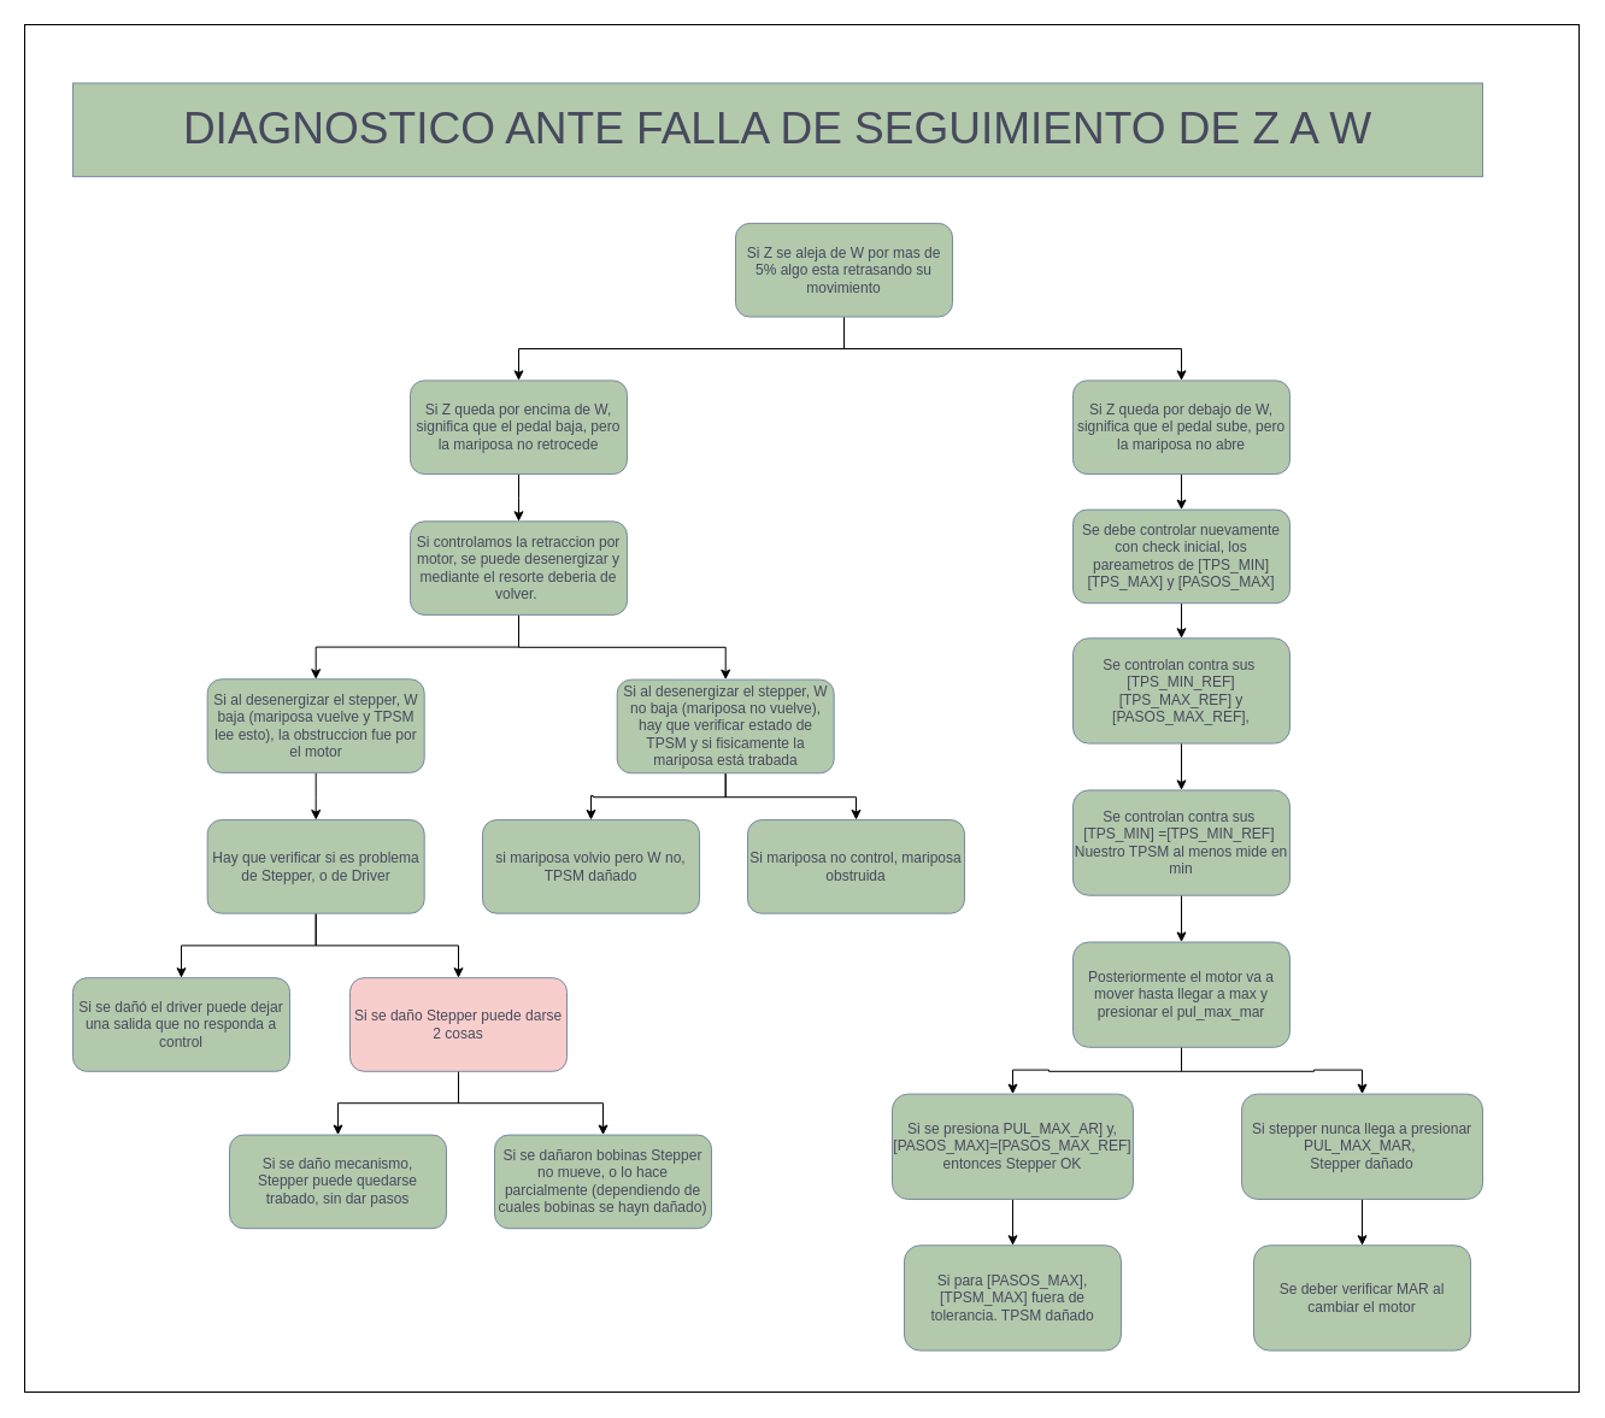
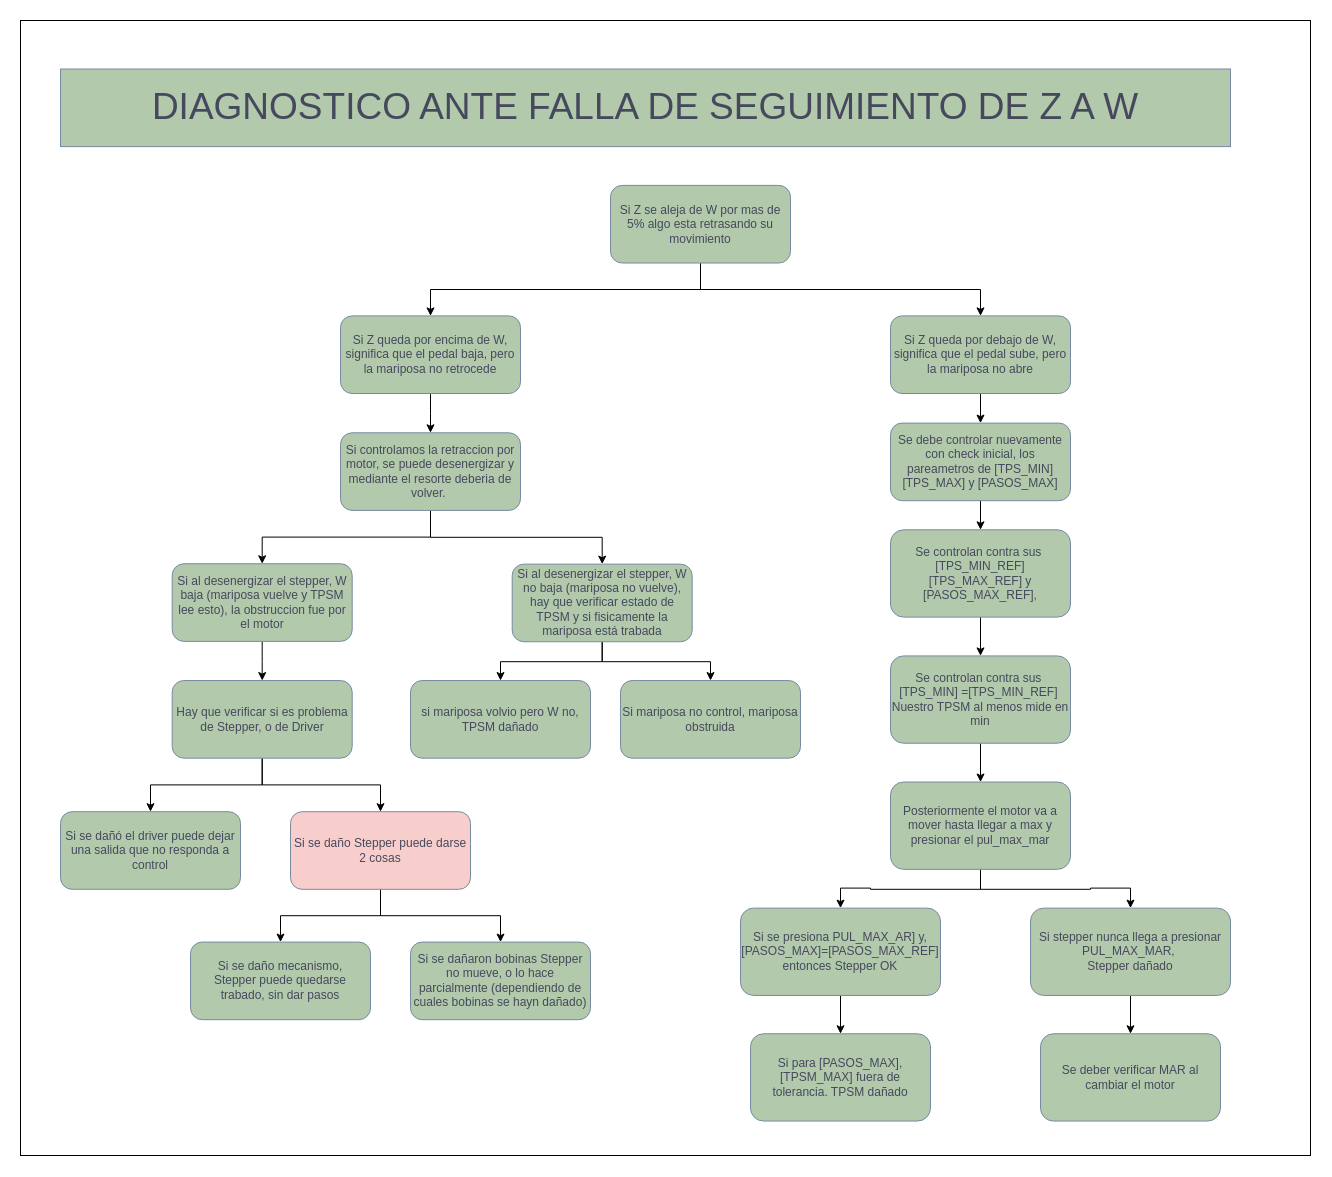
  <mxCell id="0" />
  <mxCell id="1" parent="0" />
  <mxCell id="2" value="" style="group" connectable="0" vertex="1" parent="1"><mxGeometry x="20" y="20" width="1290" height="1135" as="geometry" /></mxCell>
  <mxCell id="3" value="" style="edgeStyle=orthogonalEdgeStyle;rounded=0;orthogonalLoop=1;jettySize=auto;html=1;exitX=0.5;exitY=1;exitDx=0;exitDy=0;" edge="1" parent="2" source="5" target="10"><mxGeometry relative="1" as="geometry" /></mxCell>
  <mxCell id="4" style="edgeStyle=orthogonalEdgeStyle;rounded=0;orthogonalLoop=1;jettySize=auto;html=1;entryX=0.5;entryY=0;entryDx=0;entryDy=0;exitX=0.5;exitY=1;exitDx=0;exitDy=0;" edge="1" parent="2" source="5" target="12"><mxGeometry relative="1" as="geometry" /></mxCell>
  <mxCell id="5" value="Si Z se aleja de W por mas de 5% algo esta retrasando su movimiento" style="rounded=1;whiteSpace=wrap;html=1;strokeColor=#788AA3;fontColor=#46495D;fillColor=#B2C9AB;movable=1;resizable=1;rotatable=1;deletable=1;editable=1;locked=0;connectable=1;" vertex="1" parent="2"><mxGeometry x="590" y="164.915" width="180" height="77.607" as="geometry" /></mxCell>
  <mxCell id="6" style="edgeStyle=orthogonalEdgeStyle;rounded=0;orthogonalLoop=1;jettySize=auto;html=1;entryX=0.5;entryY=0;entryDx=0;entryDy=0;" edge="1" parent="2" source="8" target="15"><mxGeometry relative="1" as="geometry" /></mxCell>
  <mxCell id="7" style="edgeStyle=orthogonalEdgeStyle;rounded=0;orthogonalLoop=1;jettySize=auto;html=1;entryX=0.5;entryY=0;entryDx=0;entryDy=0;exitX=0.5;exitY=1;exitDx=0;exitDy=0;" edge="1" parent="2" source="8" target="18"><mxGeometry relative="1" as="geometry" /></mxCell>
  <mxCell id="8" value="Si controlamos la retraccion por motor, se puede desenergizar y mediante el resorte deberia de volver.&amp;nbsp;" style="rounded=1;whiteSpace=wrap;html=1;strokeColor=#788AA3;fontColor=#46495D;fillColor=#B2C9AB;movable=1;resizable=1;rotatable=1;deletable=1;editable=1;locked=0;connectable=1;" vertex="1" parent="2"><mxGeometry x="320" y="412.286" width="180" height="77.607" as="geometry" /></mxCell>
  <mxCell id="9" value="" style="edgeStyle=orthogonalEdgeStyle;rounded=0;orthogonalLoop=1;jettySize=auto;html=1;" edge="1" parent="2" source="10" target="8"><mxGeometry relative="1" as="geometry" /></mxCell>
  <mxCell id="10" value="Si Z queda por encima de W, significa que el pedal baja, pero la mariposa no retrocede" style="rounded=1;whiteSpace=wrap;html=1;strokeColor=#788AA3;fontColor=#46495D;fillColor=#B2C9AB;movable=1;resizable=1;rotatable=1;deletable=1;editable=1;locked=0;connectable=1;" vertex="1" parent="2"><mxGeometry x="320" y="295.391" width="180" height="77.607" as="geometry" /></mxCell>
  <mxCell id="11" value="" style="edgeStyle=orthogonalEdgeStyle;rounded=0;orthogonalLoop=1;jettySize=auto;html=1;" edge="1" parent="2" source="12" target="21"><mxGeometry relative="1" as="geometry" /></mxCell>
  <mxCell id="12" value="Si Z queda por debajo de W, significa que el pedal sube, pero la mariposa no abre" style="rounded=1;whiteSpace=wrap;html=1;strokeColor=#788AA3;fontColor=#46495D;fillColor=#B2C9AB;movable=1;resizable=1;rotatable=1;deletable=1;editable=1;locked=0;connectable=1;" vertex="1" parent="2"><mxGeometry x="870" y="295.391" width="180" height="77.607" as="geometry" /></mxCell>
- <mxCell id="13" value="si mariposa volvio pero W no, TPSM dañado" style="rounded=1;whiteSpace=wrap;html=1;strokeColor=#788AA3;fontColor=#46495D;fillColor=#B2C9AB;movable=1;resizable=1;rotatable=1;deletable=1;editable=1;locked=0;connectable=1;" vertex="1" parent="2"><mxGeometry x="380" y="660.046" width="180" height="77.607" as="geometry" /></mxCell>
+ <mxCell id="13" value="si mariposa volvio pero W no, TPSM dañado" style="rounded=1;whiteSpace=wrap;html=1;strokeColor=#788AA3;fontColor=#46495D;fillColor=#B2C9AB;movable=1;resizable=1;rotatable=1;deletable=1;editable=1;locked=0;connectable=1;" vertex="1" parent="2"><mxGeometry x="390" y="660.046" width="180" height="77.607" as="geometry" /></mxCell>
  <mxCell id="14" value="" style="edgeStyle=orthogonalEdgeStyle;rounded=0;orthogonalLoop=1;jettySize=auto;html=1;" edge="1" parent="2" source="15" target="38"><mxGeometry relative="1" as="geometry" /></mxCell>
  <mxCell id="15" value="Si al desenergizar el stepper, W baja (mariposa vuelve y TPSM lee esto), la obstruccion fue por el motor" style="rounded=1;whiteSpace=wrap;html=1;strokeColor=#788AA3;fontColor=#46495D;fillColor=#B2C9AB;movable=1;resizable=1;rotatable=1;deletable=1;editable=1;locked=0;connectable=1;" vertex="1" parent="2"><mxGeometry x="151.69" y="543.248" width="180" height="77.607" as="geometry" /></mxCell>
  <mxCell id="16" style="edgeStyle=orthogonalEdgeStyle;rounded=0;orthogonalLoop=1;jettySize=auto;html=1;entryX=0.5;entryY=0;entryDx=0;entryDy=0;" edge="1" parent="2" source="18" target="13"><mxGeometry relative="1" as="geometry" /></mxCell>
  <mxCell id="17" style="edgeStyle=orthogonalEdgeStyle;rounded=0;orthogonalLoop=1;jettySize=auto;html=1;entryX=0.5;entryY=0;entryDx=0;entryDy=0;" edge="1" parent="2" source="18" target="19"><mxGeometry relative="1" as="geometry" /></mxCell>
  <mxCell id="18" value="Si al desenergizar el stepper, W no baja (mariposa no vuelve), hay que verificar estado de TPSM y si fisicamente la mariposa está trabada" style="rounded=1;whiteSpace=wrap;html=1;strokeColor=#788AA3;fontColor=#46495D;fillColor=#B2C9AB;movable=1;resizable=1;rotatable=1;deletable=1;editable=1;locked=0;connectable=1;" vertex="1" parent="2"><mxGeometry x="491.69" y="543.636" width="180" height="77.607" as="geometry" /></mxCell>
  <mxCell id="19" value="Si mariposa no control, mariposa obstruida" style="rounded=1;whiteSpace=wrap;html=1;strokeColor=#788AA3;fontColor=#46495D;fillColor=#B2C9AB;movable=1;resizable=1;rotatable=1;deletable=1;editable=1;locked=0;connectable=1;" vertex="1" parent="2"><mxGeometry x="600" y="660.046" width="180" height="77.607" as="geometry" /></mxCell>
  <mxCell id="20" value="" style="edgeStyle=orthogonalEdgeStyle;rounded=0;orthogonalLoop=1;jettySize=auto;html=1;" edge="1" parent="2" source="21" target="23"><mxGeometry relative="1" as="geometry" /></mxCell>
  <mxCell id="21" value="Se debe controlar nuevamente con check inicial, los pareametros de [TPS_MIN] [TPS_MAX] y [PASOS_MAX]" style="rounded=1;whiteSpace=wrap;html=1;strokeColor=#788AA3;fontColor=#46495D;fillColor=#B2C9AB;movable=1;resizable=1;rotatable=1;deletable=1;editable=1;locked=0;connectable=1;" vertex="1" parent="2"><mxGeometry x="870" y="402.585" width="180" height="77.607" as="geometry" /></mxCell>
  <mxCell id="22" value="" style="edgeStyle=orthogonalEdgeStyle;rounded=0;orthogonalLoop=1;jettySize=auto;html=1;" edge="1" parent="2" source="23" target="26"><mxGeometry relative="1" as="geometry" /></mxCell>
  <mxCell id="23" value="Se controlan contra sus&amp;nbsp; [TPS_MIN_REF] [TPS_MAX_REF] y [PASOS_MAX_REF]," style="rounded=1;whiteSpace=wrap;html=1;strokeColor=#788AA3;fontColor=#46495D;fillColor=#B2C9AB;movable=1;resizable=1;rotatable=1;deletable=1;editable=1;locked=0;connectable=1;" vertex="1" parent="2"><mxGeometry x="870" y="509.295" width="180" height="87.308" as="geometry" /></mxCell>
  <mxCell id="24" value="&lt;font style=&quot;font-size: 37px;&quot;&gt;DIAGNOSTICO ANTE FALLA DE SEGUIMIENTO DE Z A W&lt;/font&gt;" style="whiteSpace=wrap;html=1;strokeColor=#788AA3;fontColor=#46495D;fillColor=#B2C9AB;movable=1;resizable=1;rotatable=1;deletable=1;editable=1;locked=0;connectable=1;rounded=0;" vertex="1" parent="2"><mxGeometry x="40" y="48.504" width="1170" height="77.607" as="geometry" /></mxCell>
  <mxCell id="25" value="" style="edgeStyle=orthogonalEdgeStyle;rounded=0;orthogonalLoop=1;jettySize=auto;html=1;" edge="1" parent="2" source="26" target="31"><mxGeometry relative="1" as="geometry" /></mxCell>
  <mxCell id="26" value="Se controlan contra sus&amp;nbsp; [TPS_MIN] =[TPS_MIN_REF]&amp;nbsp;&lt;br&gt;Nuestro TPSM al menos mide en min" style="rounded=1;whiteSpace=wrap;html=1;strokeColor=#788AA3;fontColor=#46495D;fillColor=#B2C9AB;movable=1;resizable=1;rotatable=1;deletable=1;editable=1;locked=0;connectable=1;" vertex="1" parent="2"><mxGeometry x="870" y="635.406" width="180" height="87.308" as="geometry" /></mxCell>
  <mxCell id="27" value="" style="edgeStyle=orthogonalEdgeStyle;rounded=0;orthogonalLoop=1;jettySize=auto;html=1;" edge="1" parent="2" source="28" target="33"><mxGeometry relative="1" as="geometry" /></mxCell>
  <mxCell id="28" value="Si se presiona PUL_MAX_AR] y,&lt;br&gt;[PASOS_MAX]=[PASOS_MAX_REF]&lt;br&gt;entonces Stepper OK" style="rounded=1;whiteSpace=wrap;html=1;strokeColor=#788AA3;fontColor=#46495D;fillColor=#B2C9AB;movable=1;resizable=1;rotatable=1;deletable=1;editable=1;locked=0;connectable=1;" vertex="1" parent="2"><mxGeometry x="720" y="887.628" width="200" height="87.308" as="geometry" /></mxCell>
  <mxCell id="29" style="edgeStyle=orthogonalEdgeStyle;rounded=0;orthogonalLoop=1;jettySize=auto;html=1;entryX=0.5;entryY=0;entryDx=0;entryDy=0;" edge="1" parent="2" source="31" target="28"><mxGeometry relative="1" as="geometry" /></mxCell>
  <mxCell id="30" style="edgeStyle=orthogonalEdgeStyle;rounded=0;orthogonalLoop=1;jettySize=auto;html=1;entryX=0.5;entryY=0;entryDx=0;entryDy=0;" edge="1" parent="2" source="31" target="35"><mxGeometry relative="1" as="geometry" /></mxCell>
  <mxCell id="31" value="Posteriormente el motor va a mover hasta llegar a max y presionar el pul_max_mar" style="rounded=1;whiteSpace=wrap;html=1;strokeColor=#788AA3;fontColor=#46495D;fillColor=#B2C9AB;movable=1;resizable=1;rotatable=1;deletable=1;editable=1;locked=0;connectable=1;" vertex="1" parent="2"><mxGeometry x="870" y="761.517" width="180" height="87.308" as="geometry" /></mxCell>
  <mxCell id="32" value="Se deber verificar MAR al cambiar el motor" style="rounded=1;whiteSpace=wrap;html=1;strokeColor=#788AA3;fontColor=#46495D;fillColor=#B2C9AB;movable=1;resizable=1;rotatable=1;deletable=1;editable=1;locked=0;connectable=1;" vertex="1" parent="2"><mxGeometry x="1020" y="1013.254" width="180" height="87.308" as="geometry" /></mxCell>
  <mxCell id="33" value="Si para&amp;nbsp;&lt;span style=&quot;color: rgba(0, 0, 0, 0); font-family: monospace; font-size: 0px; text-align: start; text-wrap-mode: nowrap;&quot;&gt;%3CmxGraphModel%3E%3Croot%3E%3CmxCell%20id%3D%220%22%2F%3E%3CmxCell%20id%3D%221%22%20parent%3D%220%22%2F%3E%3CmxCell%20id%3D%222%22%20value%3D%22Se%20controlan%20contra%20sus%26amp%3Bnbsp%3B%20%5BTPS_MIN_REF%5D%20%5BTPS_MAX_REF%5D%20y%20%5BPASOS_MAX_REF%5D%2C%22%20style%3D%22rounded%3D1%3BwhiteSpace%3Dwrap%3Bhtml%3D1%3BstrokeColor%3D%23788AA3%3BfontColor%3D%2346495D%3BfillColor%3D%23B2C9AB%3Bmovable%3D1%3Bresizable%3D1%3Brotatable%3D1%3Bdeletable%3D1%3Beditable%3D1%3Blocked%3D0%3Bconnectable%3D1%3B%22%20vertex%3D%221%22%20parent%3D%221%22%3E%3CmxGeometry%20x%3D%22970%22%20y%3D%226660%22%20width%3D%22180%22%20height%3D%2290%22%20as%3D%22geometry%22%2F%3E%3C%2FmxCell%3E%3C%2Froot%3E%3C%2FmxGraphModel%3E&lt;/span&gt;[PASOS_MAX], [TPSM_MAX] fuera de tolerancia. TPSM dañado" style="rounded=1;whiteSpace=wrap;html=1;strokeColor=#788AA3;fontColor=#46495D;fillColor=#B2C9AB;movable=1;resizable=1;rotatable=1;deletable=1;editable=1;locked=0;connectable=1;" vertex="1" parent="2"><mxGeometry x="730" y="1013.254" width="180" height="87.308" as="geometry" /></mxCell>
  <mxCell id="34" value="" style="edgeStyle=orthogonalEdgeStyle;rounded=0;orthogonalLoop=1;jettySize=auto;html=1;" edge="1" parent="2" source="35" target="32"><mxGeometry relative="1" as="geometry" /></mxCell>
  <mxCell id="35" value="Si stepper nunca llega a presionar PUL_MAX_MAR,&amp;nbsp;&lt;br&gt;Stepper dañado" style="rounded=1;whiteSpace=wrap;html=1;strokeColor=#788AA3;fontColor=#46495D;fillColor=#B2C9AB;movable=1;resizable=1;rotatable=1;deletable=1;editable=1;locked=0;connectable=1;" vertex="1" parent="2"><mxGeometry x="1010" y="887.628" width="200" height="87.308" as="geometry" /></mxCell>
  <mxCell id="36" style="edgeStyle=orthogonalEdgeStyle;rounded=0;orthogonalLoop=1;jettySize=auto;html=1;entryX=0.5;entryY=0;entryDx=0;entryDy=0;" edge="1" parent="2" source="38" target="42"><mxGeometry relative="1" as="geometry" /></mxCell>
  <mxCell id="37" style="edgeStyle=orthogonalEdgeStyle;rounded=0;orthogonalLoop=1;jettySize=auto;html=1;entryX=0.5;entryY=0;entryDx=0;entryDy=0;" edge="1" parent="2" source="38" target="41"><mxGeometry relative="1" as="geometry" /></mxCell>
  <mxCell id="38" value="Hay que verificar si es problema de Stepper, o de Driver" style="rounded=1;whiteSpace=wrap;html=1;strokeColor=#788AA3;fontColor=#46495D;fillColor=#B2C9AB;movable=1;resizable=1;rotatable=1;deletable=1;editable=1;locked=0;connectable=1;" vertex="1" parent="2"><mxGeometry x="151.69" y="660.046" width="180" height="77.607" as="geometry" /></mxCell>
  <mxCell id="39" style="edgeStyle=orthogonalEdgeStyle;rounded=0;orthogonalLoop=1;jettySize=auto;html=1;entryX=0.5;entryY=0;entryDx=0;entryDy=0;" edge="1" parent="2" source="41" target="44"><mxGeometry relative="1" as="geometry" /></mxCell>
  <mxCell id="40" style="edgeStyle=orthogonalEdgeStyle;rounded=0;orthogonalLoop=1;jettySize=auto;html=1;entryX=0.5;entryY=0;entryDx=0;entryDy=0;" edge="1" parent="2" source="41" target="43"><mxGeometry relative="1" as="geometry" /></mxCell>
  <mxCell id="41" value="Si se daño Stepper puede darse 2 cosas" style="rounded=1;whiteSpace=wrap;html=1;strokeColor=#788AA3;fontColor=#46495D;fillColor=#f8cecc;movable=1;resizable=1;rotatable=1;deletable=1;editable=1;locked=0;connectable=1;" vertex="1" parent="2"><mxGeometry x="270" y="791.202" width="180" height="77.607" as="geometry" /></mxCell>
  <mxCell id="42" value="Si se dañó el driver puede dejar una salida que no responda a control" style="rounded=1;whiteSpace=wrap;html=1;strokeColor=#788AA3;fontColor=#46495D;fillColor=#B2C9AB;movable=1;resizable=1;rotatable=1;deletable=1;editable=1;locked=0;connectable=1;" vertex="1" parent="2"><mxGeometry x="40" y="791.202" width="180" height="77.607" as="geometry" /></mxCell>
  <mxCell id="43" value="Si se dañaron bobinas Stepper no mueve, o lo hace parcialmente (dependiendo de cuales bobinas se hayn dañado)" style="rounded=1;whiteSpace=wrap;html=1;strokeColor=#788AA3;fontColor=#46495D;fillColor=#B2C9AB;movable=1;resizable=1;rotatable=1;deletable=1;editable=1;locked=0;connectable=1;" vertex="1" parent="2"><mxGeometry x="390" y="921.581" width="180" height="77.607" as="geometry" /></mxCell>
  <mxCell id="44" value="Si se daño mecanismo,&lt;br&gt;Stepper puede quedarse trabado, sin dar pasos" style="rounded=1;whiteSpace=wrap;html=1;strokeColor=#788AA3;fontColor=#46495D;fillColor=#B2C9AB;movable=1;resizable=1;rotatable=1;deletable=1;editable=1;locked=0;connectable=1;" vertex="1" parent="2"><mxGeometry x="170" y="921.581" width="180" height="77.607" as="geometry" /></mxCell>
  <mxCell id="45" value="" style="rounded=0;whiteSpace=wrap;html=1;fillColor=none;" vertex="1" parent="2"><mxGeometry width="1290" height="1135" as="geometry" /></mxCell>
